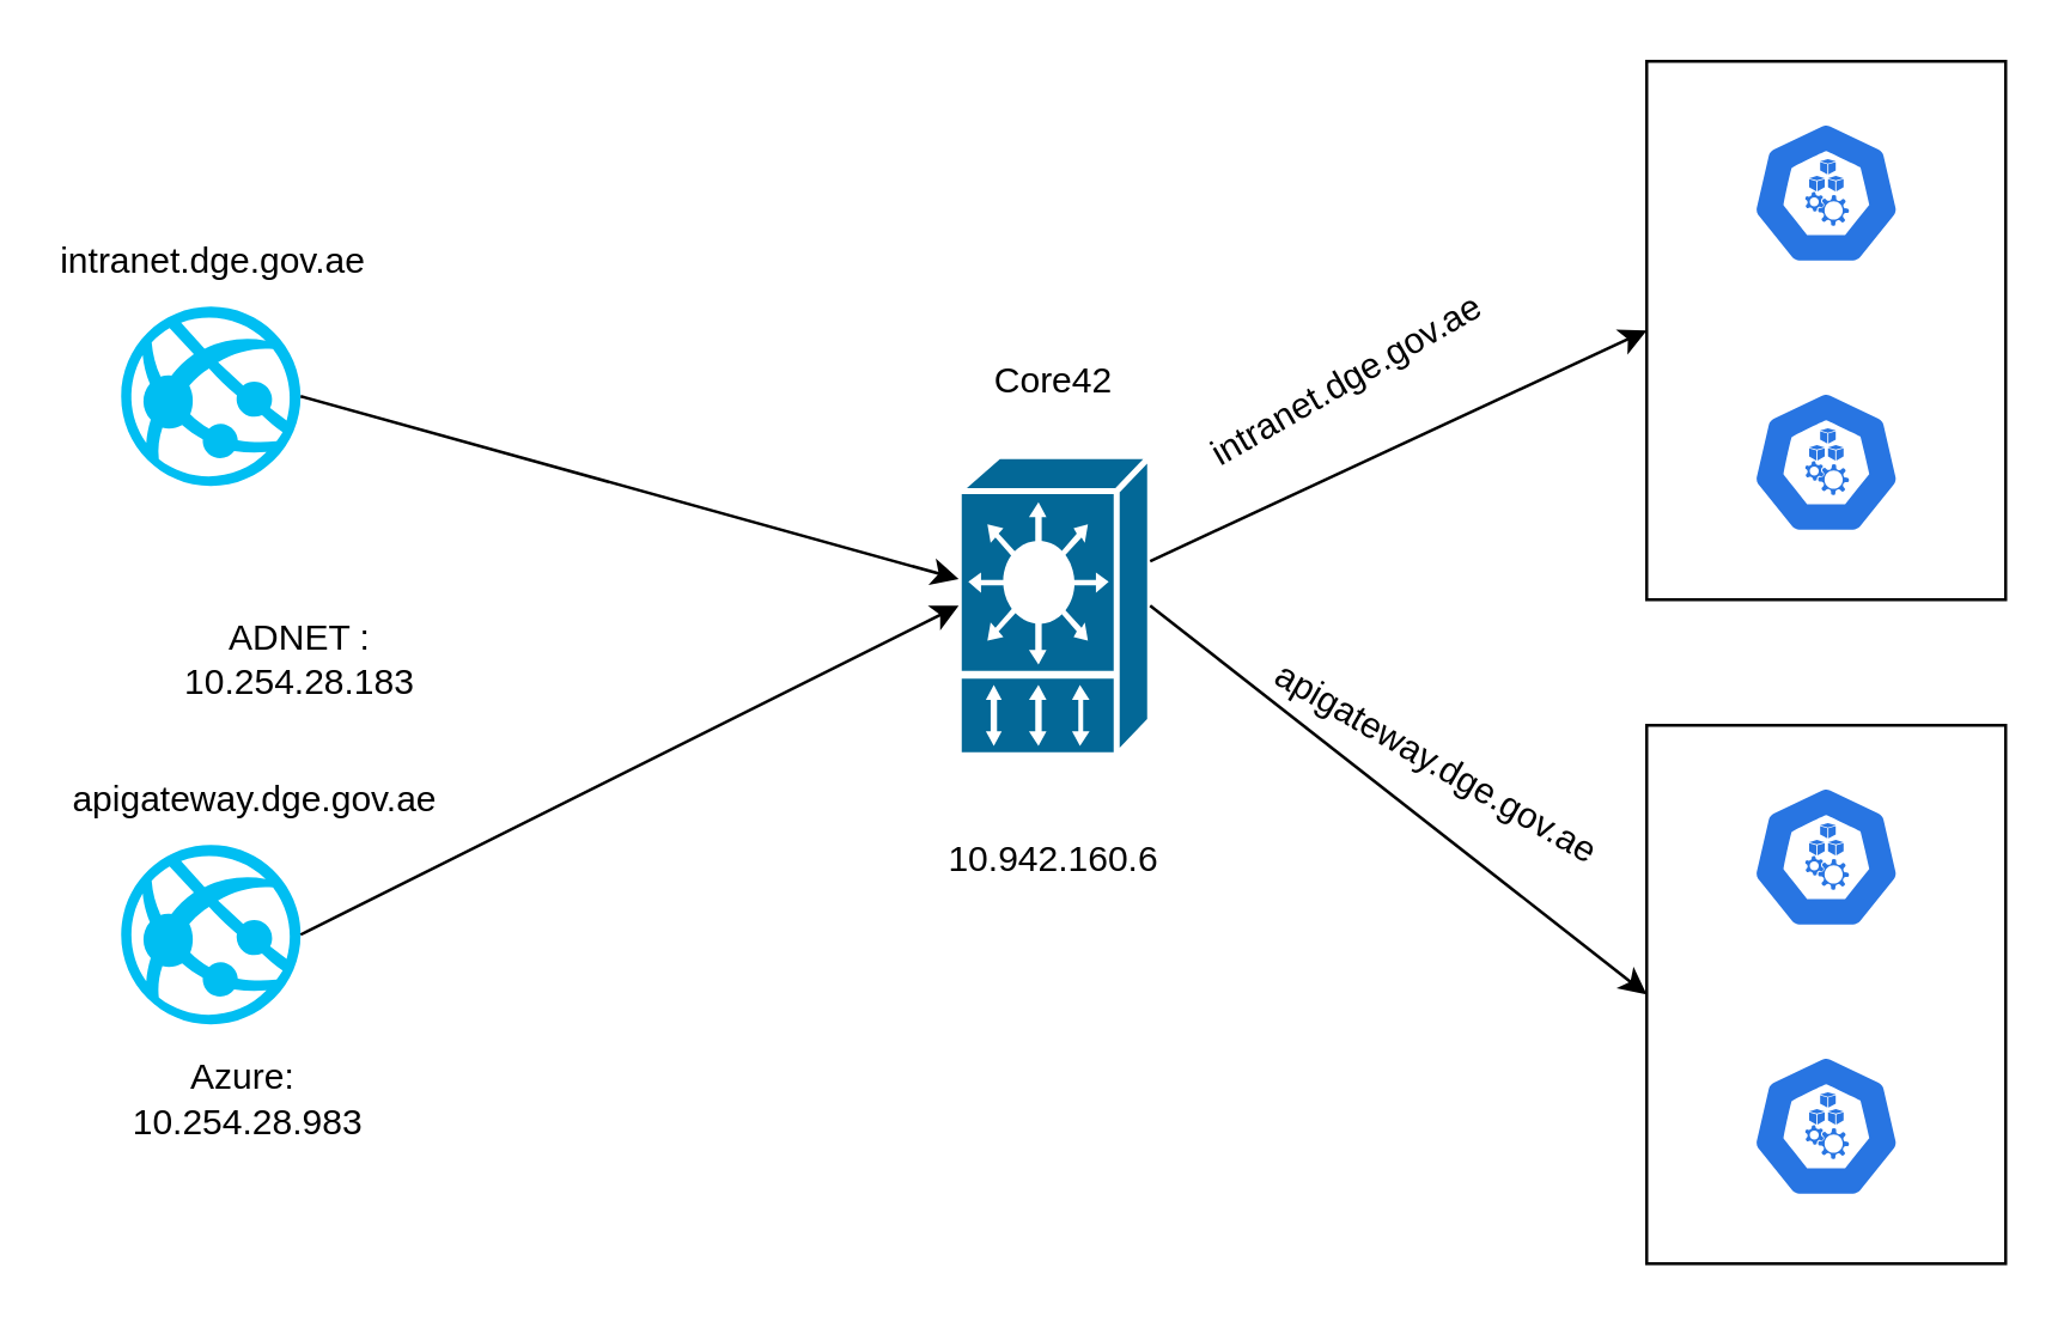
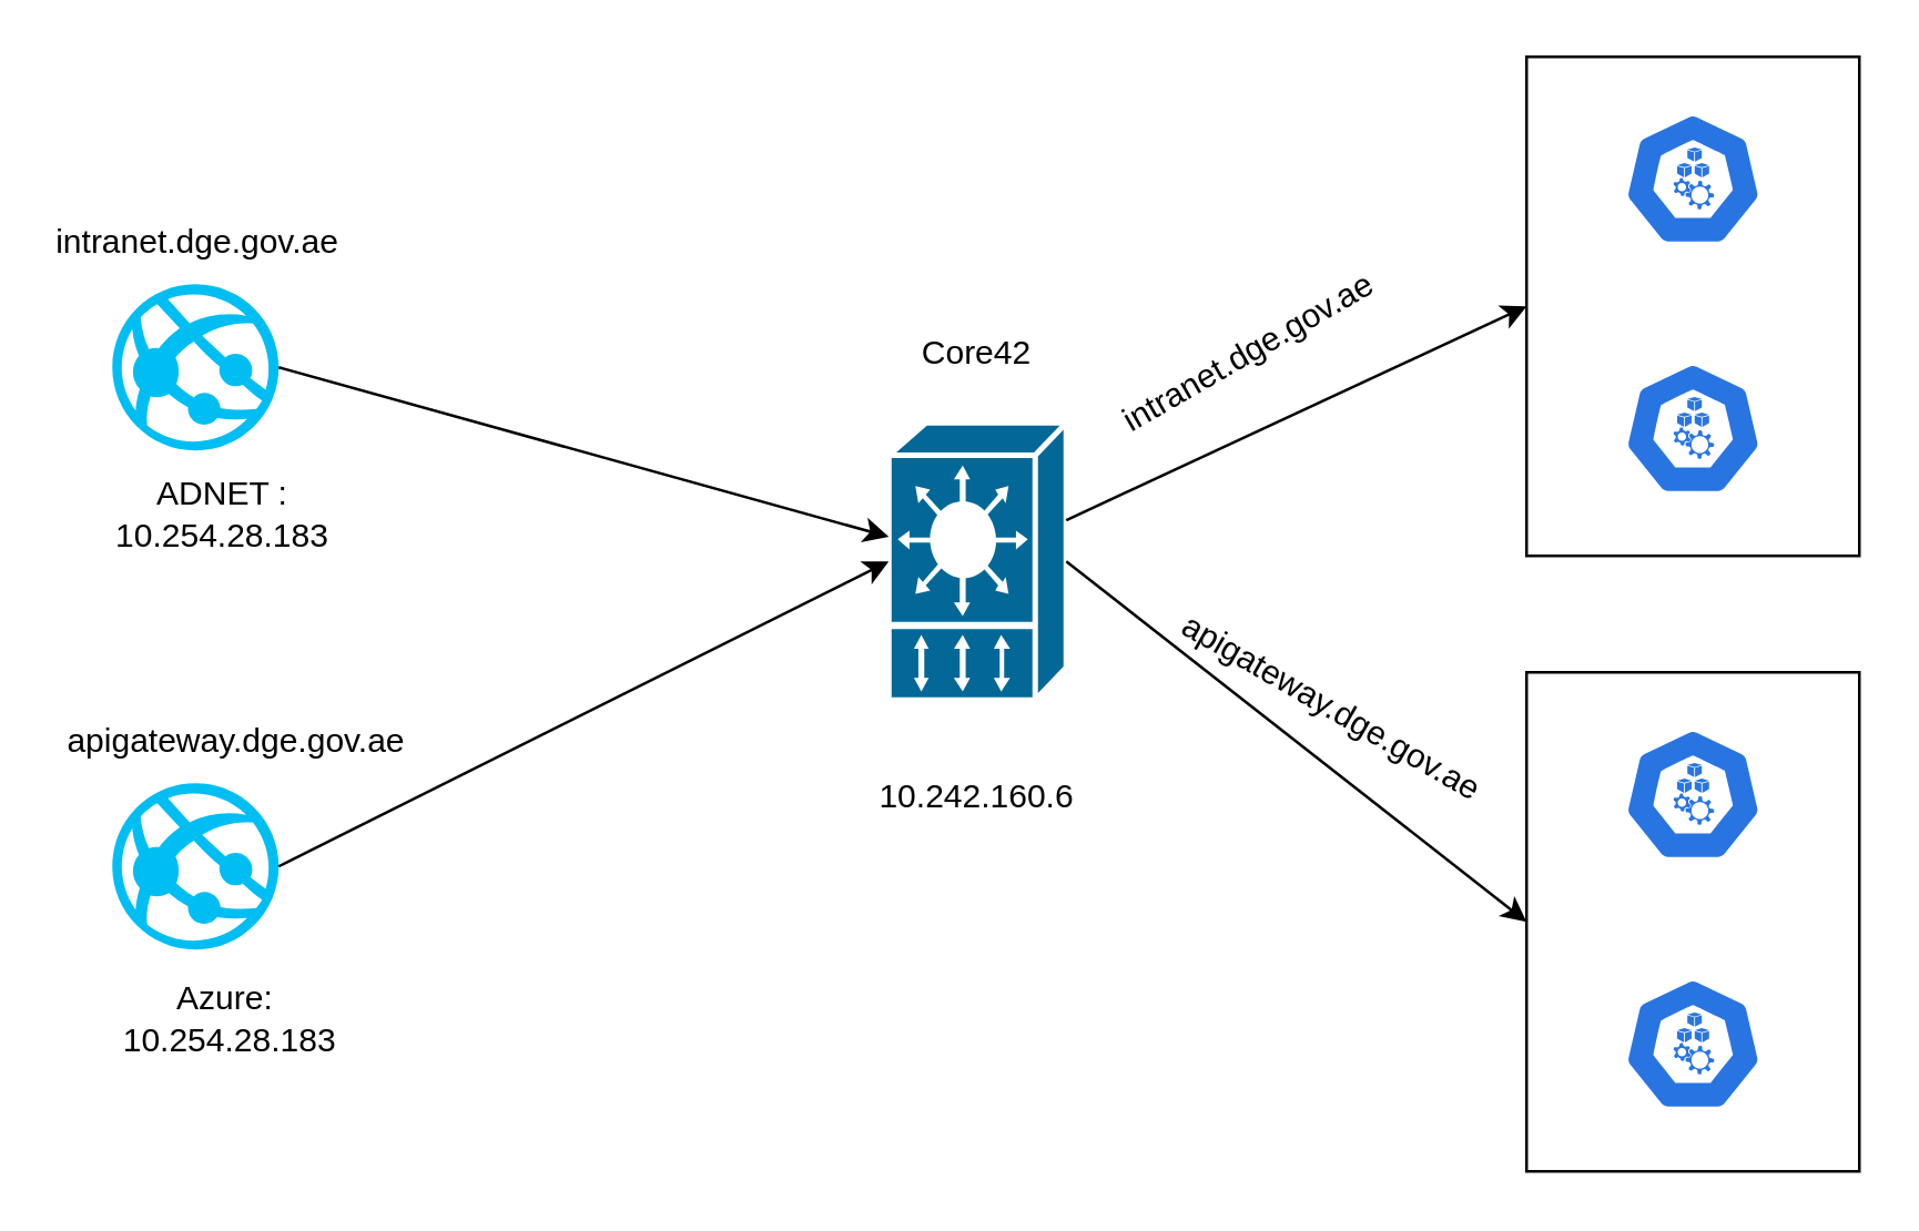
  <mxCell id="0" />
  <mxCell id="1" parent="0" />
  <mxCell id="2" value="" style="verticalLabelPosition=bottom;html=1;verticalAlign=top;align=center;strokeColor=none;fillColor=#00BEF2;shape=mxgraph.azure.azure_website;pointerEvents=1;" vertex="1" parent="1"><mxGeometry x="40" y="282" width="60" height="60" as="geometry" /></mxCell>
  <mxCell id="3" value="" style="shape=mxgraph.cisco.misc.vip;html=1;pointerEvents=1;dashed=0;fillColor=#036897;strokeColor=#ffffff;strokeWidth=2;verticalLabelPosition=bottom;verticalAlign=top;align=center;outlineConnect=0;" vertex="1" parent="1"><mxGeometry x="320" y="152" width="64" height="100" as="geometry" /></mxCell>
  <mxCell id="4" value="" style="verticalLabelPosition=bottom;html=1;verticalAlign=top;align=center;strokeColor=none;fillColor=#00BEF2;shape=mxgraph.azure.azure_website;pointerEvents=1;" vertex="1" parent="1"><mxGeometry x="40" y="102" width="60" height="60" as="geometry" /></mxCell>
  <mxCell id="5" value="intranet.dge.gov.ae" style="text;html=1;align=center;verticalAlign=middle;whiteSpace=wrap;rounded=0;" vertex="1" parent="1"><mxGeometry x="21" y="72" width="100" height="30" as="geometry" /></mxCell>
  <mxCell id="6" value="apigateway.dge.gov.ae" style="text;html=1;align=center;verticalAlign=middle;whiteSpace=wrap;rounded=0;" vertex="1" parent="1"><mxGeometry x="20" y="252" width="130" height="30" as="geometry" /></mxCell>
- <mxCell id="7" value="10.942.160.6" style="text;html=1;align=center;verticalAlign=middle;whiteSpace=wrap;rounded=0;" vertex="1" parent="1"><mxGeometry x="322" y="272" width="60" height="30" as="geometry" /></mxCell>
+ <mxCell id="7" value="10.242.160.6" style="text;html=1;align=center;verticalAlign=middle;whiteSpace=wrap;rounded=0;" vertex="1" parent="1"><mxGeometry x="322" y="272" width="60" height="30" as="geometry" /></mxCell>
  <mxCell id="8" value="Core42" style="text;html=1;align=center;verticalAlign=middle;whiteSpace=wrap;rounded=0;" vertex="1" parent="1"><mxGeometry x="322" y="112" width="60" height="30" as="geometry" /></mxCell>
  <mxCell id="9" value="" style="group" vertex="1" connectable="0" parent="1"><mxGeometry x="550" y="20" width="120" height="180" as="geometry" /></mxCell>
  <mxCell id="10" value="" style="rounded=0;whiteSpace=wrap;html=1;" vertex="1" parent="9"><mxGeometry width="120" height="180" as="geometry" /></mxCell>
  <mxCell id="11" value="" style="aspect=fixed;sketch=0;html=1;dashed=0;whitespace=wrap;fillColor=#2875E2;strokeColor=#ffffff;points=[[0.005,0.63,0],[0.1,0.2,0],[0.9,0.2,0],[0.5,0,0],[0.995,0.63,0],[0.72,0.99,0],[0.5,1,0],[0.28,0.99,0]];shape=mxgraph.kubernetes.icon2;prIcon=node" vertex="1" parent="9"><mxGeometry x="35" y="20" width="50" height="48" as="geometry" /></mxCell>
  <mxCell id="12" value="" style="aspect=fixed;sketch=0;html=1;dashed=0;whitespace=wrap;fillColor=#2875E2;strokeColor=#ffffff;points=[[0.005,0.63,0],[0.1,0.2,0],[0.9,0.2,0],[0.5,0,0],[0.995,0.63,0],[0.72,0.99,0],[0.5,1,0],[0.28,0.99,0]];shape=mxgraph.kubernetes.icon2;prIcon=node" vertex="1" parent="9"><mxGeometry x="35" y="110" width="50" height="48" as="geometry" /></mxCell>
  <mxCell id="13" value="" style="group" vertex="1" connectable="0" parent="1"><mxGeometry x="550" y="242" width="120" height="180" as="geometry" /></mxCell>
  <mxCell id="14" value="" style="rounded=0;whiteSpace=wrap;html=1;" vertex="1" parent="13"><mxGeometry width="120" height="180" as="geometry" /></mxCell>
  <mxCell id="15" value="" style="aspect=fixed;sketch=0;html=1;dashed=0;whitespace=wrap;fillColor=#2875E2;strokeColor=#ffffff;points=[[0.005,0.63,0],[0.1,0.2,0],[0.9,0.2,0],[0.5,0,0],[0.995,0.63,0],[0.72,0.99,0],[0.5,1,0],[0.28,0.99,0]];shape=mxgraph.kubernetes.icon2;prIcon=node" vertex="1" parent="13"><mxGeometry x="35" y="20" width="50" height="48" as="geometry" /></mxCell>
  <mxCell id="16" value="" style="aspect=fixed;sketch=0;html=1;dashed=0;whitespace=wrap;fillColor=#2875E2;strokeColor=#ffffff;points=[[0.005,0.63,0],[0.1,0.2,0],[0.9,0.2,0],[0.5,0,0],[0.995,0.63,0],[0.72,0.99,0],[0.5,1,0],[0.28,0.99,0]];shape=mxgraph.kubernetes.icon2;prIcon=node" vertex="1" parent="13"><mxGeometry x="35" y="110" width="50" height="48" as="geometry" /></mxCell>
- <mxCell id="17" value="Azure:&lt;div&gt;&amp;nbsp;10.254.28.983&lt;/div&gt;" style="text;html=1;align=center;verticalAlign=middle;whiteSpace=wrap;rounded=0;" vertex="1" parent="1"><mxGeometry x="21" y="352" width="120" height="30" as="geometry" /></mxCell>
- <mxCell id="18" value="ADNET : 10.254.28.183" style="text;html=1;align=center;verticalAlign=middle;whiteSpace=wrap;rounded=0;" vertex="1" parent="1"><mxGeometry x="40" y="205" width="120" height="30" as="geometry" /></mxCell>
+ <mxCell id="17" value="Azure:&lt;div&gt;&amp;nbsp;10.254.28.183&lt;/div&gt;" style="text;html=1;align=center;verticalAlign=middle;whiteSpace=wrap;rounded=0;" vertex="1" parent="1"><mxGeometry x="21" y="352" width="120" height="30" as="geometry" /></mxCell>
+ <mxCell id="18" value="ADNET : 10.254.28.183" style="text;html=1;align=center;verticalAlign=middle;whiteSpace=wrap;rounded=0;" vertex="1" parent="1"><mxGeometry x="20" y="170" width="120" height="30" as="geometry" /></mxCell>
  <mxCell id="19" value="" style="endArrow=classic;html=1;rounded=0;exitX=1;exitY=0.5;exitDx=0;exitDy=0;exitPerimeter=0;" edge="1" parent="1" source="4" target="3"><mxGeometry width="50" height="50" relative="1" as="geometry"><mxPoint x="350" y="362" as="sourcePoint" /><mxPoint x="400" y="312" as="targetPoint" /></mxGeometry></mxCell>
  <mxCell id="20" value="" style="endArrow=classic;html=1;rounded=0;exitX=1;exitY=0.5;exitDx=0;exitDy=0;exitPerimeter=0;entryX=0;entryY=0.5;entryDx=0;entryDy=0;entryPerimeter=0;" edge="1" parent="1" source="2" target="3"><mxGeometry width="50" height="50" relative="1" as="geometry"><mxPoint x="350" y="362" as="sourcePoint" /><mxPoint x="400" y="312" as="targetPoint" /></mxGeometry></mxCell>
  <mxCell id="21" value="" style="endArrow=classic;html=1;rounded=0;entryX=0;entryY=0.5;entryDx=0;entryDy=0;" edge="1" parent="1" source="3" target="10"><mxGeometry width="50" height="50" relative="1" as="geometry"><mxPoint x="350" y="362" as="sourcePoint" /><mxPoint x="400" y="312" as="targetPoint" /></mxGeometry></mxCell>
  <mxCell id="22" value="" style="endArrow=classic;html=1;rounded=0;exitX=1;exitY=0.5;exitDx=0;exitDy=0;exitPerimeter=0;" edge="1" parent="1" source="3"><mxGeometry width="50" height="50" relative="1" as="geometry"><mxPoint x="350" y="362" as="sourcePoint" /><mxPoint x="550" y="332" as="targetPoint" /></mxGeometry></mxCell>
  <mxCell id="23" value="intranet.dge.gov.ae" style="text;html=1;align=center;verticalAlign=middle;whiteSpace=wrap;rounded=0;rotation=-30;" vertex="1" parent="1"><mxGeometry x="420" y="112" width="60" height="30" as="geometry" /></mxCell>
  <mxCell id="24" value="apigateway.dge.gov.ae" style="text;html=1;align=center;verticalAlign=middle;whiteSpace=wrap;rounded=0;rotation=30;" vertex="1" parent="1"><mxGeometry x="450" y="240" width="60" height="30" as="geometry" /></mxCell>
